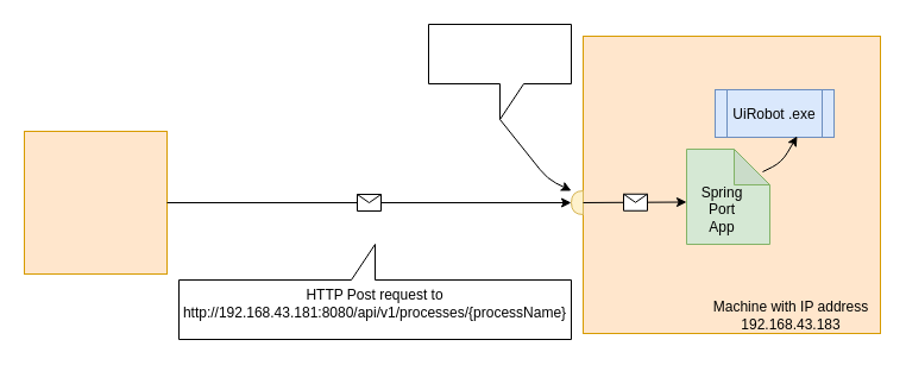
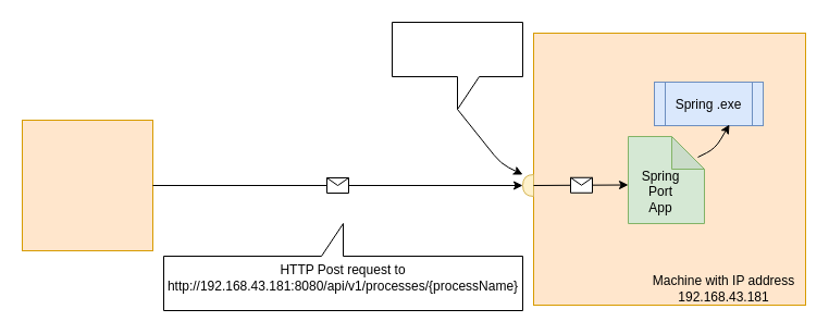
  <mxCell id="0" />
  <mxCell id="1" parent="0" />
  <mxCell id="2" value="" style="whiteSpace=wrap;html=1;aspect=fixed;fillColor=#ffe6cc;strokeColor=#d79b00;" parent="1" vertex="1"><mxGeometry x="490" y="30" width="250" height="250" as="geometry" /></mxCell>
  <mxCell id="3" value="" style="shape=note;whiteSpace=wrap;html=1;backgroundOutline=1;darkOpacity=0.05;fillColor=#d5e8d4;strokeColor=#82b366;" parent="1" vertex="1"><mxGeometry x="577" y="125" width="70" height="80" as="geometry" /></mxCell>
  <mxCell id="4" value="Spring Port App" style="text;html=1;strokeColor=none;fillColor=none;align=center;verticalAlign=middle;whiteSpace=wrap;rounded=0;" parent="1" vertex="1"><mxGeometry x="587" y="166" width="40" height="20" as="geometry" /></mxCell>
  <mxCell id="5" style="edgeStyle=orthogonalEdgeStyle;rounded=0;orthogonalLoop=1;jettySize=auto;html=1;exitX=0.5;exitY=1;exitDx=0;exitDy=0;" parent="1" source="4" target="4" edge="1"><mxGeometry relative="1" as="geometry" /></mxCell>
  <mxCell id="6" value="" style="shape=process;whiteSpace=wrap;html=1;backgroundOutline=1;fillColor=#dae8fc;strokeColor=#6c8ebf;" parent="1" vertex="1"><mxGeometry x="601" y="75" width="100" height="40" as="geometry" /></mxCell>
- <mxCell id="7" value="UiRobot .exe" style="text;html=1;strokeColor=none;fillColor=none;align=center;verticalAlign=middle;whiteSpace=wrap;rounded=0;" parent="1" vertex="1"><mxGeometry x="606" y="86" width="90" height="20" as="geometry" /></mxCell>
+ <mxCell id="7" value="Spring .exe" style="text;html=1;strokeColor=none;fillColor=none;align=center;verticalAlign=middle;whiteSpace=wrap;rounded=0;" parent="1" vertex="1"><mxGeometry x="606" y="86" width="90" height="20" as="geometry" /></mxCell>
  <mxCell id="8" value="" style="endArrow=classic;html=1;" parent="1" edge="1"><mxGeometry width="50" height="50" relative="1" as="geometry"><mxPoint x="641" y="144" as="sourcePoint" /><mxPoint x="670" y="114" as="targetPoint" /><Array as="points"><mxPoint x="657" y="136" /></Array></mxGeometry></mxCell>
- <mxCell id="9" value="Machine with IP address 192.168.43.183" style="text;html=1;strokeColor=none;fillColor=none;align=center;verticalAlign=middle;whiteSpace=wrap;rounded=0;" parent="1" vertex="1"><mxGeometry x="590" y="260" width="150" height="10" as="geometry" /></mxCell>
+ <mxCell id="9" value="Machine with IP address 192.168.43.181" style="text;html=1;strokeColor=none;fillColor=none;align=center;verticalAlign=middle;whiteSpace=wrap;rounded=0;" parent="1" vertex="1"><mxGeometry x="590" y="260" width="150" height="10" as="geometry" /></mxCell>
  <mxCell id="10" value="" style="shape=or;whiteSpace=wrap;html=1;direction=west;fillColor=#fff2cc;strokeColor=#d6b656;" parent="1" vertex="1"><mxGeometry x="480" y="160" width="10" height="20" as="geometry" /></mxCell>
  <mxCell id="11" value="" style="endArrow=classic;html=1;exitX=0;exitY=0.5;exitDx=0;exitDy=0;exitPerimeter=0;" parent="1" source="10" edge="1"><mxGeometry relative="1" as="geometry"><mxPoint x="500" y="170" as="sourcePoint" /><mxPoint x="577" y="169.5" as="targetPoint" /></mxGeometry></mxCell>
  <mxCell id="12" value="" style="shape=message;html=1;outlineConnect=0;" parent="11" vertex="1"><mxGeometry width="20" height="14" relative="1" as="geometry"><mxPoint x="-10" y="-7" as="offset" /></mxGeometry></mxCell>
  <mxCell id="13" value="" style="endArrow=classic;html=1;exitX=0;exitY=0;exitDx=60;exitDy=80;exitPerimeter=0;" parent="1" source="14" edge="1"><mxGeometry width="50" height="50" relative="1" as="geometry"><mxPoint x="440" y="100" as="sourcePoint" /><mxPoint x="480" y="160" as="targetPoint" /><Array as="points"><mxPoint x="460" y="150" /></Array></mxGeometry></mxCell>
  <mxCell id="14" value="" style="shape=callout;whiteSpace=wrap;html=1;perimeter=calloutPerimeter;" parent="1" vertex="1"><mxGeometry x="360" y="20" width="120" height="80" as="geometry" /></mxCell>
  <mxCell id="15" value="" style="whiteSpace=wrap;html=1;aspect=fixed;fillColor=#ffe6cc;strokeColor=#d79b00;" parent="1" vertex="1"><mxGeometry x="20" y="110" width="120" height="120" as="geometry" /></mxCell>
  <mxCell id="16" value="" style="endArrow=classic;html=1;exitX=1;exitY=0.5;exitDx=0;exitDy=0;entryX=1;entryY=0.5;entryDx=0;entryDy=0;entryPerimeter=0;" parent="1" source="15" target="10" edge="1"><mxGeometry relative="1" as="geometry"><mxPoint x="265" y="172" as="sourcePoint" /><mxPoint x="365" y="172" as="targetPoint" /></mxGeometry></mxCell>
  <mxCell id="17" value="" style="shape=message;html=1;outlineConnect=0;" parent="16" vertex="1"><mxGeometry width="20" height="14" relative="1" as="geometry"><mxPoint x="-10" y="-7" as="offset" /></mxGeometry></mxCell>
  <mxCell id="18" value="" style="shape=callout;whiteSpace=wrap;html=1;perimeter=calloutPerimeter;direction=west;" parent="1" vertex="1"><mxGeometry x="150" y="205" width="330" height="80" as="geometry" /></mxCell>
  <mxCell id="19" value="HTTP Post request to&lt;br&gt;http://192.168.43.181:8080/api/v1/processes/{processName}" style="text;html=1;strokeColor=none;fillColor=none;align=center;verticalAlign=middle;whiteSpace=wrap;rounded=0;" parent="1" vertex="1"><mxGeometry x="160" y="245" width="310" height="20" as="geometry" /></mxCell>
